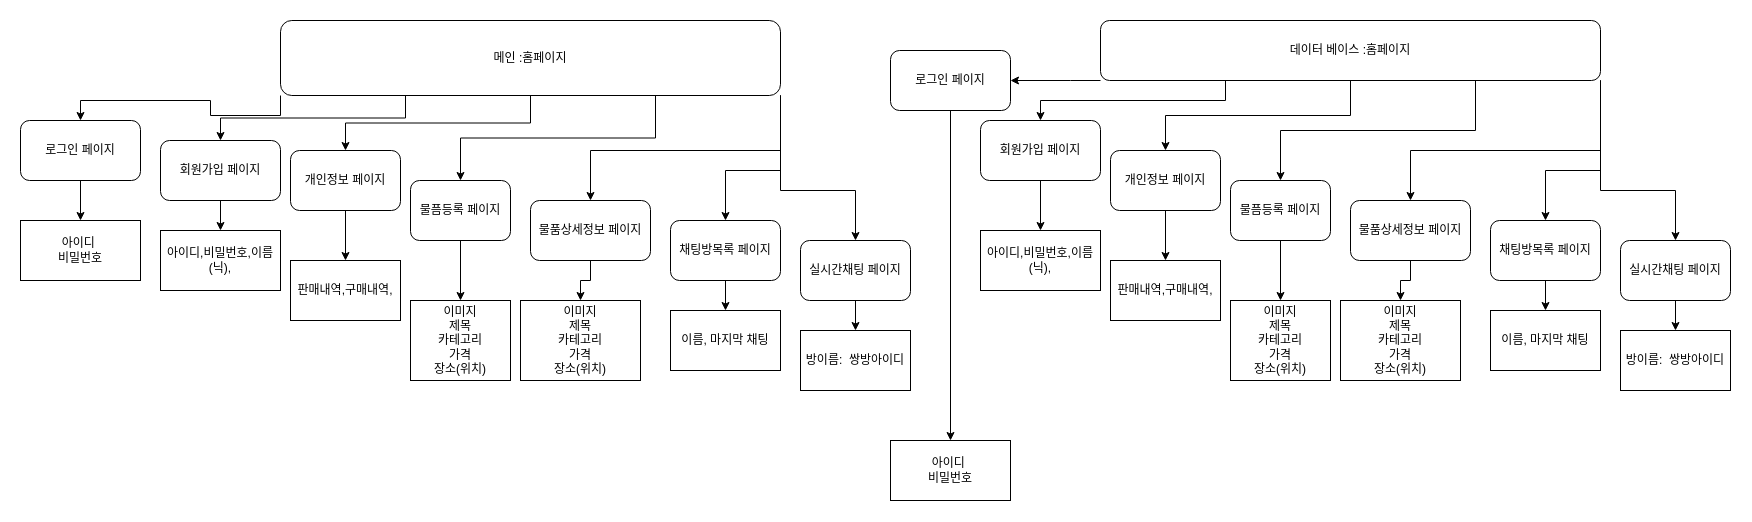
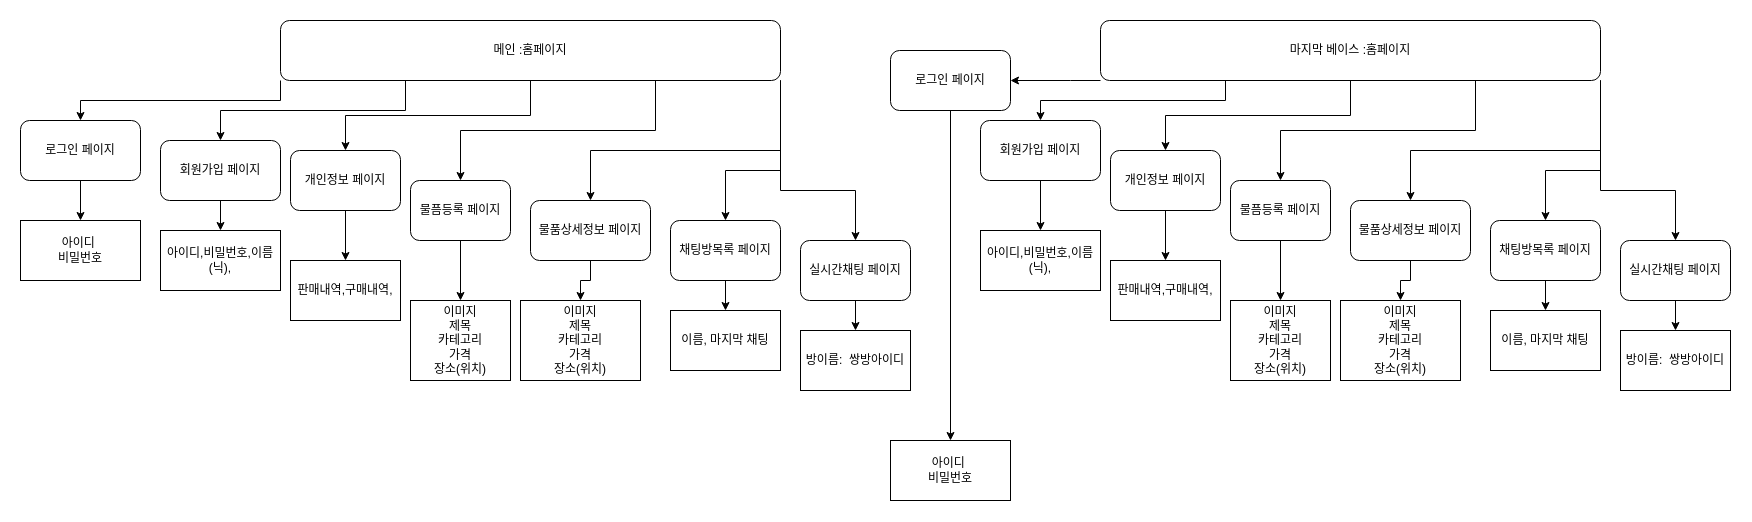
  <mxCell id="0" />
  <mxCell id="1" parent="0" />
  <mxCell id="2" style="edgeStyle=orthogonalEdgeStyle;rounded=0;orthogonalLoop=1;jettySize=auto;html=1;exitX=0.25;exitY=1;exitDx=0;exitDy=0;entryX=0.5;entryY=0;entryDx=0;entryDy=0;" edge="1" parent="1" source="9" target="11"><mxGeometry relative="1" as="geometry" /></mxCell>
  <mxCell id="3" style="edgeStyle=orthogonalEdgeStyle;rounded=0;orthogonalLoop=1;jettySize=auto;html=1;exitX=0.5;exitY=1;exitDx=0;exitDy=0;entryX=0.5;entryY=0;entryDx=0;entryDy=0;" edge="1" parent="1" source="9" target="13"><mxGeometry relative="1" as="geometry" /></mxCell>
  <mxCell id="4" style="edgeStyle=orthogonalEdgeStyle;rounded=0;orthogonalLoop=1;jettySize=auto;html=1;exitX=0.75;exitY=1;exitDx=0;exitDy=0;entryX=0.5;entryY=0;entryDx=0;entryDy=0;" edge="1" parent="1" source="9" target="15"><mxGeometry relative="1" as="geometry" /></mxCell>
  <mxCell id="5" style="edgeStyle=orthogonalEdgeStyle;rounded=0;orthogonalLoop=1;jettySize=auto;html=1;exitX=1;exitY=1;exitDx=0;exitDy=0;entryX=0.5;entryY=0;entryDx=0;entryDy=0;" edge="1" parent="1" source="9" target="17"><mxGeometry relative="1" as="geometry"><Array as="points"><mxPoint x="780" y="150" /><mxPoint x="590" y="150" /></Array></mxGeometry></mxCell>
  <mxCell id="6" style="edgeStyle=orthogonalEdgeStyle;rounded=0;orthogonalLoop=1;jettySize=auto;html=1;exitX=1;exitY=1;exitDx=0;exitDy=0;" edge="1" parent="1" source="9" target="19"><mxGeometry relative="1" as="geometry"><Array as="points"><mxPoint x="780" y="170" /><mxPoint x="725" y="170" /></Array></mxGeometry></mxCell>
  <mxCell id="7" style="edgeStyle=orthogonalEdgeStyle;rounded=0;orthogonalLoop=1;jettySize=auto;html=1;exitX=1;exitY=1;exitDx=0;exitDy=0;entryX=0.5;entryY=0;entryDx=0;entryDy=0;" edge="1" parent="1" source="9" target="21"><mxGeometry relative="1" as="geometry"><Array as="points"><mxPoint x="780" y="190" /><mxPoint x="855" y="190" /></Array></mxGeometry></mxCell>
  <mxCell id="8" style="edgeStyle=orthogonalEdgeStyle;rounded=0;orthogonalLoop=1;jettySize=auto;html=1;exitX=0;exitY=1;exitDx=0;exitDy=0;" edge="1" parent="1" source="9" target="55"><mxGeometry relative="1" as="geometry" /></mxCell>
- <mxCell id="9" value="메인 :홈페이지" style="rounded=1;whiteSpace=wrap;html=1;" vertex="1" parent="1"><mxGeometry x="280" y="20" width="500" height="75" as="geometry" /></mxCell>
+ <mxCell id="9" value="메인 :홈페이지" style="rounded=1;whiteSpace=wrap;html=1;" vertex="1" parent="1"><mxGeometry x="280" y="20" width="500" height="60" as="geometry" /></mxCell>
  <mxCell id="10" style="edgeStyle=orthogonalEdgeStyle;rounded=0;orthogonalLoop=1;jettySize=auto;html=1;exitX=0.5;exitY=1;exitDx=0;exitDy=0;entryX=0.5;entryY=0;entryDx=0;entryDy=0;" edge="1" parent="1" source="11" target="22"><mxGeometry relative="1" as="geometry" /></mxCell>
  <mxCell id="11" value="회원가입 페이지" style="rounded=1;whiteSpace=wrap;html=1;" vertex="1" parent="1"><mxGeometry x="160" y="140" width="120" height="60" as="geometry" /></mxCell>
  <mxCell id="12" style="edgeStyle=orthogonalEdgeStyle;rounded=0;orthogonalLoop=1;jettySize=auto;html=1;exitX=0.5;exitY=1;exitDx=0;exitDy=0;entryX=0.5;entryY=0;entryDx=0;entryDy=0;" edge="1" parent="1" source="13" target="23"><mxGeometry relative="1" as="geometry" /></mxCell>
  <mxCell id="13" value="개인정보 페이지" style="rounded=1;whiteSpace=wrap;html=1;" vertex="1" parent="1"><mxGeometry x="290" y="150" width="110" height="60" as="geometry" /></mxCell>
  <mxCell id="14" style="edgeStyle=orthogonalEdgeStyle;rounded=0;orthogonalLoop=1;jettySize=auto;html=1;exitX=0.5;exitY=1;exitDx=0;exitDy=0;entryX=0.5;entryY=0;entryDx=0;entryDy=0;" edge="1" parent="1" source="15" target="24"><mxGeometry relative="1" as="geometry" /></mxCell>
  <mxCell id="15" value="물픔등록 페이지" style="rounded=1;whiteSpace=wrap;html=1;" vertex="1" parent="1"><mxGeometry x="410" y="180" width="100" height="60" as="geometry" /></mxCell>
  <mxCell id="16" style="edgeStyle=orthogonalEdgeStyle;rounded=0;orthogonalLoop=1;jettySize=auto;html=1;exitX=0.5;exitY=1;exitDx=0;exitDy=0;entryX=0.5;entryY=0;entryDx=0;entryDy=0;" edge="1" parent="1" source="17" target="25"><mxGeometry relative="1" as="geometry" /></mxCell>
  <mxCell id="17" value="물품상세정보 페이지" style="rounded=1;whiteSpace=wrap;html=1;" vertex="1" parent="1"><mxGeometry x="530" y="200" width="120" height="60" as="geometry" /></mxCell>
  <mxCell id="18" style="edgeStyle=orthogonalEdgeStyle;rounded=0;orthogonalLoop=1;jettySize=auto;html=1;exitX=0.5;exitY=1;exitDx=0;exitDy=0;" edge="1" parent="1" source="19" target="26"><mxGeometry relative="1" as="geometry" /></mxCell>
  <mxCell id="19" value="채팅방목록 페이지" style="rounded=1;whiteSpace=wrap;html=1;" vertex="1" parent="1"><mxGeometry x="670" y="220" width="110" height="60" as="geometry" /></mxCell>
  <mxCell id="20" style="edgeStyle=orthogonalEdgeStyle;rounded=0;orthogonalLoop=1;jettySize=auto;html=1;exitX=0.5;exitY=1;exitDx=0;exitDy=0;entryX=0.5;entryY=0;entryDx=0;entryDy=0;" edge="1" parent="1" source="21" target="27"><mxGeometry relative="1" as="geometry" /></mxCell>
  <mxCell id="21" value="실시간채팅 페이지" style="rounded=1;whiteSpace=wrap;html=1;" vertex="1" parent="1"><mxGeometry x="800" y="240" width="110" height="60" as="geometry" /></mxCell>
  <mxCell id="22" value="아이디,비밀번호,이름(닉)," style="rounded=0;whiteSpace=wrap;html=1;" vertex="1" parent="1"><mxGeometry x="160" y="230" width="120" height="60" as="geometry" /></mxCell>
  <mxCell id="23" value="판매내역,구매내역," style="rounded=0;whiteSpace=wrap;html=1;" vertex="1" parent="1"><mxGeometry x="290" y="260" width="110" height="60" as="geometry" /></mxCell>
  <mxCell id="24" value="이미지&lt;br&gt;제목&lt;br&gt;카테고리&lt;br&gt;가격&lt;br&gt;장소(위치)" style="rounded=0;whiteSpace=wrap;html=1;" vertex="1" parent="1"><mxGeometry x="410" y="300" width="100" height="80" as="geometry" /></mxCell>
  <mxCell id="25" value="이미지&lt;br&gt;제목&lt;br&gt;카테고리&lt;br&gt;가격&lt;br&gt;장소(위치)" style="rounded=0;whiteSpace=wrap;html=1;" vertex="1" parent="1"><mxGeometry x="520" y="300" width="120" height="80" as="geometry" /></mxCell>
  <mxCell id="26" value="이름, 마지막 채팅" style="rounded=0;whiteSpace=wrap;html=1;" vertex="1" parent="1"><mxGeometry x="670" y="310" width="110" height="60" as="geometry" /></mxCell>
  <mxCell id="27" value="방이름:&amp;nbsp; 쌍방아이디" style="rounded=0;whiteSpace=wrap;html=1;" vertex="1" parent="1"><mxGeometry x="800" y="330" width="110" height="60" as="geometry" /></mxCell>
  <mxCell id="28" style="edgeStyle=orthogonalEdgeStyle;rounded=0;orthogonalLoop=1;jettySize=auto;html=1;exitX=0.25;exitY=1;exitDx=0;exitDy=0;entryX=0.5;entryY=0;entryDx=0;entryDy=0;" edge="1" parent="1" source="35" target="37"><mxGeometry relative="1" as="geometry" /></mxCell>
  <mxCell id="29" style="edgeStyle=orthogonalEdgeStyle;rounded=0;orthogonalLoop=1;jettySize=auto;html=1;exitX=0.5;exitY=1;exitDx=0;exitDy=0;entryX=0.5;entryY=0;entryDx=0;entryDy=0;" edge="1" parent="1" source="35" target="39"><mxGeometry relative="1" as="geometry" /></mxCell>
  <mxCell id="30" style="edgeStyle=orthogonalEdgeStyle;rounded=0;orthogonalLoop=1;jettySize=auto;html=1;exitX=0.75;exitY=1;exitDx=0;exitDy=0;entryX=0.5;entryY=0;entryDx=0;entryDy=0;" edge="1" parent="1" source="35" target="41"><mxGeometry relative="1" as="geometry" /></mxCell>
  <mxCell id="31" style="edgeStyle=orthogonalEdgeStyle;rounded=0;orthogonalLoop=1;jettySize=auto;html=1;exitX=1;exitY=1;exitDx=0;exitDy=0;entryX=0.5;entryY=0;entryDx=0;entryDy=0;" edge="1" parent="1" source="35" target="43"><mxGeometry relative="1" as="geometry"><Array as="points"><mxPoint x="1600" y="150" /><mxPoint x="1410" y="150" /></Array></mxGeometry></mxCell>
  <mxCell id="32" style="edgeStyle=orthogonalEdgeStyle;rounded=0;orthogonalLoop=1;jettySize=auto;html=1;exitX=1;exitY=1;exitDx=0;exitDy=0;" edge="1" parent="1" source="35" target="45"><mxGeometry relative="1" as="geometry"><Array as="points"><mxPoint x="1600" y="170" /><mxPoint x="1545" y="170" /></Array></mxGeometry></mxCell>
  <mxCell id="33" style="edgeStyle=orthogonalEdgeStyle;rounded=0;orthogonalLoop=1;jettySize=auto;html=1;exitX=1;exitY=1;exitDx=0;exitDy=0;entryX=0.5;entryY=0;entryDx=0;entryDy=0;" edge="1" parent="1" source="35" target="47"><mxGeometry relative="1" as="geometry"><Array as="points"><mxPoint x="1600" y="190" /><mxPoint x="1675" y="190" /></Array></mxGeometry></mxCell>
  <mxCell id="34" style="edgeStyle=orthogonalEdgeStyle;rounded=0;orthogonalLoop=1;jettySize=auto;html=1;exitX=0;exitY=1;exitDx=0;exitDy=0;entryX=1;entryY=0.5;entryDx=0;entryDy=0;" edge="1" parent="1" source="35" target="58"><mxGeometry relative="1" as="geometry"><mxPoint x="1020" y="60" as="targetPoint" /><Array as="points"><mxPoint x="1070" y="80" /><mxPoint x="1070" y="80" /></Array></mxGeometry></mxCell>
- <mxCell id="35" value="데이터 베이스 :홈페이지" style="rounded=1;whiteSpace=wrap;html=1;" vertex="1" parent="1"><mxGeometry x="1100" y="20" width="500" height="60" as="geometry" /></mxCell>
+ <mxCell id="35" value="마지막 베이스 :홈페이지" style="rounded=1;whiteSpace=wrap;html=1;" vertex="1" parent="1"><mxGeometry x="1100" y="20" width="500" height="60" as="geometry" /></mxCell>
  <mxCell id="36" style="edgeStyle=orthogonalEdgeStyle;rounded=0;orthogonalLoop=1;jettySize=auto;html=1;exitX=0.5;exitY=1;exitDx=0;exitDy=0;entryX=0.5;entryY=0;entryDx=0;entryDy=0;" edge="1" parent="1" source="37" target="48"><mxGeometry relative="1" as="geometry" /></mxCell>
  <mxCell id="37" value="회원가입 페이지" style="rounded=1;whiteSpace=wrap;html=1;" vertex="1" parent="1"><mxGeometry x="980" y="120" width="120" height="60" as="geometry" /></mxCell>
  <mxCell id="38" style="edgeStyle=orthogonalEdgeStyle;rounded=0;orthogonalLoop=1;jettySize=auto;html=1;exitX=0.5;exitY=1;exitDx=0;exitDy=0;entryX=0.5;entryY=0;entryDx=0;entryDy=0;" edge="1" parent="1" source="39" target="49"><mxGeometry relative="1" as="geometry" /></mxCell>
  <mxCell id="39" value="개인정보 페이지" style="rounded=1;whiteSpace=wrap;html=1;" vertex="1" parent="1"><mxGeometry x="1110" y="150" width="110" height="60" as="geometry" /></mxCell>
  <mxCell id="40" style="edgeStyle=orthogonalEdgeStyle;rounded=0;orthogonalLoop=1;jettySize=auto;html=1;exitX=0.5;exitY=1;exitDx=0;exitDy=0;entryX=0.5;entryY=0;entryDx=0;entryDy=0;" edge="1" parent="1" source="41" target="50"><mxGeometry relative="1" as="geometry" /></mxCell>
  <mxCell id="41" value="물픔등록 페이지" style="rounded=1;whiteSpace=wrap;html=1;" vertex="1" parent="1"><mxGeometry x="1230" y="180" width="100" height="60" as="geometry" /></mxCell>
  <mxCell id="42" style="edgeStyle=orthogonalEdgeStyle;rounded=0;orthogonalLoop=1;jettySize=auto;html=1;exitX=0.5;exitY=1;exitDx=0;exitDy=0;entryX=0.5;entryY=0;entryDx=0;entryDy=0;" edge="1" parent="1" source="43" target="51"><mxGeometry relative="1" as="geometry" /></mxCell>
  <mxCell id="43" value="물품상세정보 페이지" style="rounded=1;whiteSpace=wrap;html=1;" vertex="1" parent="1"><mxGeometry x="1350" y="200" width="120" height="60" as="geometry" /></mxCell>
  <mxCell id="44" style="edgeStyle=orthogonalEdgeStyle;rounded=0;orthogonalLoop=1;jettySize=auto;html=1;exitX=0.5;exitY=1;exitDx=0;exitDy=0;" edge="1" parent="1" source="45" target="52"><mxGeometry relative="1" as="geometry" /></mxCell>
  <mxCell id="45" value="채팅방목록 페이지" style="rounded=1;whiteSpace=wrap;html=1;" vertex="1" parent="1"><mxGeometry x="1490" y="220" width="110" height="60" as="geometry" /></mxCell>
  <mxCell id="46" style="edgeStyle=orthogonalEdgeStyle;rounded=0;orthogonalLoop=1;jettySize=auto;html=1;exitX=0.5;exitY=1;exitDx=0;exitDy=0;entryX=0.5;entryY=0;entryDx=0;entryDy=0;" edge="1" parent="1" source="47" target="53"><mxGeometry relative="1" as="geometry" /></mxCell>
  <mxCell id="47" value="실시간채팅 페이지" style="rounded=1;whiteSpace=wrap;html=1;" vertex="1" parent="1"><mxGeometry x="1620" y="240" width="110" height="60" as="geometry" /></mxCell>
  <mxCell id="48" value="아이디,비밀번호,이름(닉)," style="rounded=0;whiteSpace=wrap;html=1;" vertex="1" parent="1"><mxGeometry x="980" y="230" width="120" height="60" as="geometry" /></mxCell>
  <mxCell id="49" value="판매내역,구매내역," style="rounded=0;whiteSpace=wrap;html=1;" vertex="1" parent="1"><mxGeometry x="1110" y="260" width="110" height="60" as="geometry" /></mxCell>
  <mxCell id="50" value="이미지&lt;br&gt;제목&lt;br&gt;카테고리&lt;br&gt;가격&lt;br&gt;장소(위치)" style="rounded=0;whiteSpace=wrap;html=1;" vertex="1" parent="1"><mxGeometry x="1230" y="300" width="100" height="80" as="geometry" /></mxCell>
  <mxCell id="51" value="이미지&lt;br&gt;제목&lt;br&gt;카테고리&lt;br&gt;가격&lt;br&gt;장소(위치)" style="rounded=0;whiteSpace=wrap;html=1;" vertex="1" parent="1"><mxGeometry x="1340" y="300" width="120" height="80" as="geometry" /></mxCell>
  <mxCell id="52" value="이름, 마지막 채팅" style="rounded=0;whiteSpace=wrap;html=1;" vertex="1" parent="1"><mxGeometry x="1490" y="310" width="110" height="60" as="geometry" /></mxCell>
  <mxCell id="53" value="방이름:&amp;nbsp; 쌍방아이디" style="rounded=0;whiteSpace=wrap;html=1;" vertex="1" parent="1"><mxGeometry x="1620" y="330" width="110" height="60" as="geometry" /></mxCell>
  <mxCell id="54" style="edgeStyle=orthogonalEdgeStyle;rounded=0;orthogonalLoop=1;jettySize=auto;html=1;exitX=0.5;exitY=1;exitDx=0;exitDy=0;entryX=0.5;entryY=0;entryDx=0;entryDy=0;" edge="1" parent="1" source="55" target="56"><mxGeometry relative="1" as="geometry" /></mxCell>
  <mxCell id="55" value="로그인 페이지" style="rounded=1;whiteSpace=wrap;html=1;" vertex="1" parent="1"><mxGeometry x="20" y="120" width="120" height="60" as="geometry" /></mxCell>
  <mxCell id="56" value="아이디&amp;nbsp;&lt;br&gt;비밀번호" style="rounded=0;whiteSpace=wrap;html=1;" vertex="1" parent="1"><mxGeometry x="20" y="220" width="120" height="60" as="geometry" /></mxCell>
  <mxCell id="57" style="edgeStyle=orthogonalEdgeStyle;rounded=0;orthogonalLoop=1;jettySize=auto;html=1;exitX=0.5;exitY=1;exitDx=0;exitDy=0;entryX=0.5;entryY=0;entryDx=0;entryDy=0;" edge="1" parent="1" source="58" target="59"><mxGeometry relative="1" as="geometry" /></mxCell>
  <mxCell id="58" value="로그인 페이지" style="rounded=1;whiteSpace=wrap;html=1;" vertex="1" parent="1"><mxGeometry x="890" y="50" width="120" height="60" as="geometry" /></mxCell>
  <mxCell id="59" value="아이디&amp;nbsp;&lt;br&gt;비밀번호" style="rounded=0;whiteSpace=wrap;html=1;" vertex="1" parent="1"><mxGeometry x="890" y="440" width="120" height="60" as="geometry" /></mxCell>
